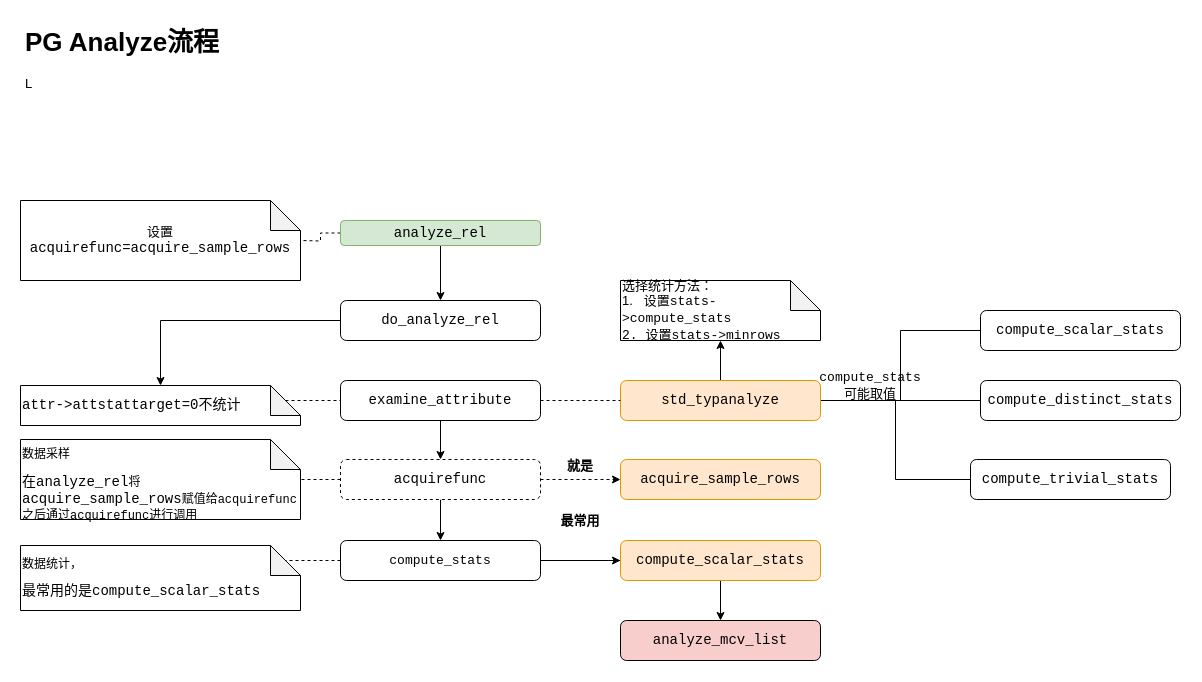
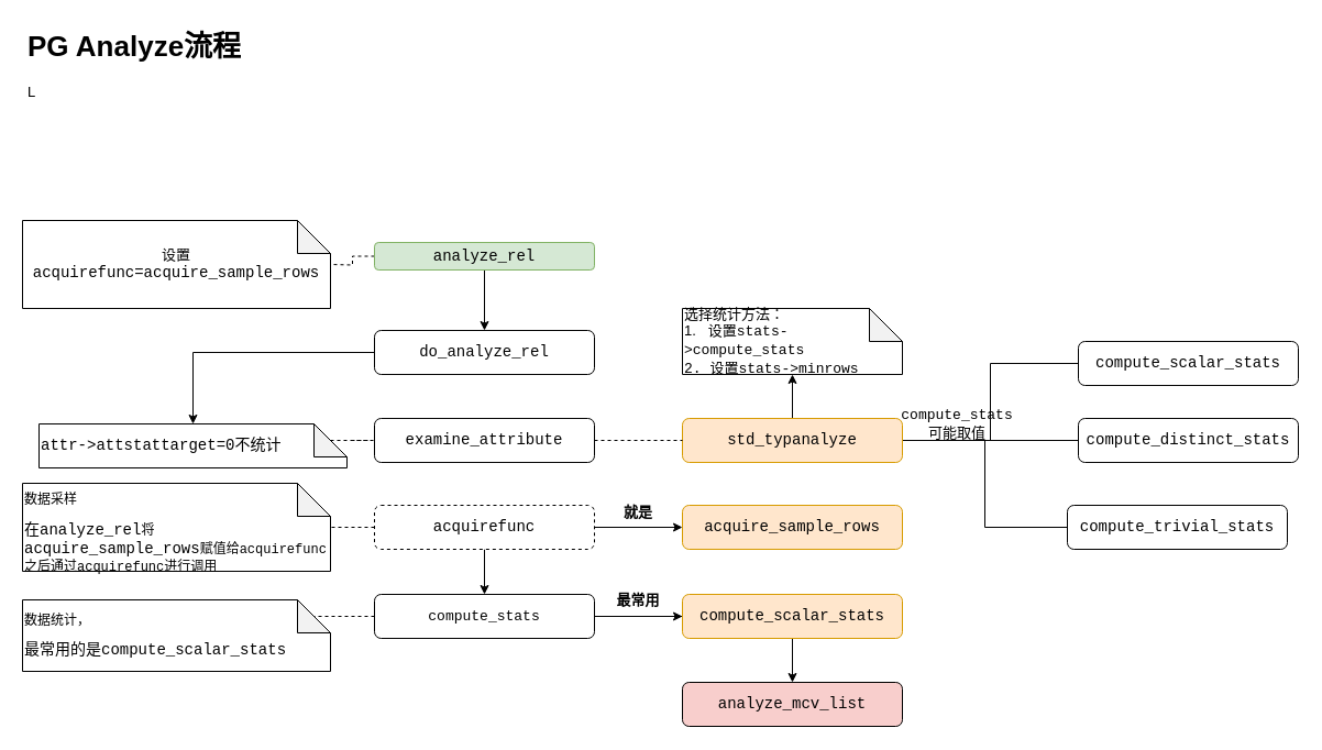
  <mxCell id="0" />
  <mxCell id="1" parent="0" />
  <mxCell id="2" style="edgeStyle=orthogonalEdgeStyle;rounded=0;orthogonalLoop=1;jettySize=auto;html=1;entryX=0.5;entryY=0;entryDx=0;entryDy=0;fontColor=#000000;" edge="1" parent="1" source="5" target="6"><mxGeometry relative="1" as="geometry" /></mxCell>
  <mxCell id="3" style="edgeStyle=orthogonalEdgeStyle;rounded=0;orthogonalLoop=1;jettySize=auto;html=1;exitX=0;exitY=0.5;exitDx=0;exitDy=0;entryX=0;entryY=0;entryDx=265;entryDy=15;entryPerimeter=0;dashed=1;fontSize=13;fontColor=#000000;endArrow=none;endFill=0;" edge="1" parent="1" source="5" target="29"><mxGeometry relative="1" as="geometry" /></mxCell>
  <mxCell id="4" style="edgeStyle=orthogonalEdgeStyle;rounded=0;orthogonalLoop=1;jettySize=auto;html=1;exitX=1;exitY=0.5;exitDx=0;exitDy=0;entryX=0;entryY=0.5;entryDx=0;entryDy=0;fontSize=13;fontColor=#000000;startArrow=none;startFill=0;endArrow=classic;endFill=1;" edge="1" parent="1" source="5" target="30"><mxGeometry relative="1" as="geometry" /></mxCell>
  <mxCell id="5" value="&lt;div style=&quot;font-family: Consolas, &amp;quot;Courier New&amp;quot;, monospace; font-size: 14px; line-height: 19px;&quot;&gt;&lt;span style=&quot;font-size: 13px; text-align: left;&quot;&gt;compute_stats&lt;/span&gt;&lt;/div&gt;" style="rounded=1;whiteSpace=wrap;html=1;" vertex="1" parent="1"><mxGeometry x="340" y="540" width="200" height="40" as="geometry" /></mxCell>
  <mxCell id="6" value="&lt;span style=&quot;font-family: Consolas, &amp;quot;Courier New&amp;quot;, monospace; font-size: 14px; background-color: initial;&quot;&gt;analyze_mcv_list&lt;/span&gt;" style="rounded=1;whiteSpace=wrap;html=1;fillColor=#f8cecc;" vertex="1" parent="1"><mxGeometry x="620" y="620" width="200" height="40" as="geometry" /></mxCell>
  <mxCell id="7" style="edgeStyle=orthogonalEdgeStyle;rounded=0;orthogonalLoop=1;jettySize=auto;html=1;entryX=0.5;entryY=0;entryDx=0;entryDy=0;fontColor=#000000;" edge="1" parent="1" source="10" target="5"><mxGeometry relative="1" as="geometry" /></mxCell>
  <mxCell id="8" style="edgeStyle=orthogonalEdgeStyle;rounded=0;orthogonalLoop=1;jettySize=auto;html=1;dashed=1;fontSize=13;fontColor=#000000;endArrow=none;endFill=0;" edge="1" parent="1" source="10" target="28"><mxGeometry relative="1" as="geometry"><mxPoint x="300" y="480" as="targetPoint" /></mxGeometry></mxCell>
- <mxCell id="9" style="edgeStyle=orthogonalEdgeStyle;rounded=0;orthogonalLoop=1;jettySize=auto;html=1;exitX=1;exitY=0.5;exitDx=0;exitDy=0;entryX=0;entryY=0.5;entryDx=0;entryDy=0;fontSize=13;fontColor=#000000;startArrow=none;startFill=0;endArrow=classic;endFill=1;dashed=1;" edge="1" parent="1" source="10" target="31"><mxGeometry relative="1" as="geometry" /></mxCell>
+ <mxCell id="9" style="edgeStyle=orthogonalEdgeStyle;rounded=0;orthogonalLoop=1;jettySize=auto;html=1;exitX=1;exitY=0.5;exitDx=0;exitDy=0;entryX=0;entryY=0.5;entryDx=0;entryDy=0;fontSize=13;fontColor=#000000;startArrow=none;startFill=0;endArrow=classic;endFill=1;" edge="1" parent="1" source="10" target="31"><mxGeometry relative="1" as="geometry" /></mxCell>
  <mxCell id="10" value="&lt;div style=&quot;font-family: Consolas, &amp;quot;Courier New&amp;quot;, monospace; font-size: 14px; line-height: 19px;&quot;&gt;&lt;div style=&quot;line-height: 19px;&quot;&gt;acquirefunc&lt;/div&gt;&lt;/div&gt;" style="rounded=1;whiteSpace=wrap;html=1;dashed=1;" vertex="1" parent="1"><mxGeometry x="340" y="459" width="200" height="40" as="geometry" /></mxCell>
  <mxCell id="11" style="edgeStyle=orthogonalEdgeStyle;rounded=0;orthogonalLoop=1;jettySize=auto;html=1;exitX=0.5;exitY=0;exitDx=0;exitDy=0;entryX=0.5;entryY=1;entryDx=0;entryDy=0;entryPerimeter=0;fontSize=12;fontColor=#000000;" edge="1" parent="1" source="15" target="24"><mxGeometry relative="1" as="geometry" /></mxCell>
  <mxCell id="12" style="edgeStyle=orthogonalEdgeStyle;rounded=0;orthogonalLoop=1;jettySize=auto;html=1;exitX=1;exitY=0.5;exitDx=0;exitDy=0;entryX=0;entryY=0.5;entryDx=0;entryDy=0;fontSize=13;fontColor=#000000;startArrow=none;startFill=0;endArrow=none;endFill=0;" edge="1" parent="1" source="15" target="34"><mxGeometry relative="1" as="geometry" /></mxCell>
  <mxCell id="13" style="edgeStyle=orthogonalEdgeStyle;rounded=0;orthogonalLoop=1;jettySize=auto;html=1;exitX=1;exitY=0.5;exitDx=0;exitDy=0;entryX=0;entryY=0.5;entryDx=0;entryDy=0;fontSize=13;fontColor=#000000;startArrow=none;startFill=0;endArrow=none;endFill=0;" edge="1" parent="1" source="15" target="35"><mxGeometry relative="1" as="geometry" /></mxCell>
  <mxCell id="14" style="edgeStyle=orthogonalEdgeStyle;rounded=0;orthogonalLoop=1;jettySize=auto;html=1;exitX=1;exitY=0.5;exitDx=0;exitDy=0;entryX=0;entryY=0.5;entryDx=0;entryDy=0;fontSize=13;fontColor=#000000;startArrow=none;startFill=0;endArrow=none;endFill=0;" edge="1" parent="1" source="15" target="36"><mxGeometry relative="1" as="geometry" /></mxCell>
  <mxCell id="15" value="&lt;div style=&quot;font-family: Consolas, &amp;quot;Courier New&amp;quot;, monospace; font-size: 14px; line-height: 19px;&quot;&gt;&lt;div style=&quot;line-height: 19px;&quot;&gt;&lt;div style=&quot;line-height: 19px;&quot;&gt;std_typanalyze&lt;/div&gt;&lt;/div&gt;&lt;/div&gt;" style="rounded=1;whiteSpace=wrap;html=1;fillColor=#ffe6cc;strokeColor=#d79b00;" vertex="1" parent="1"><mxGeometry x="620" y="380" width="200" height="40" as="geometry" /></mxCell>
  <mxCell id="16" style="edgeStyle=orthogonalEdgeStyle;rounded=0;orthogonalLoop=1;jettySize=auto;html=1;exitX=1;exitY=0.5;exitDx=0;exitDy=0;entryX=0;entryY=0.5;entryDx=0;entryDy=0;fontSize=12;fontColor=#000000;endArrow=none;endFill=0;dashed=1;" edge="1" parent="1" source="18" target="15"><mxGeometry relative="1" as="geometry" /></mxCell>
- <mxCell id="17" style="edgeStyle=orthogonalEdgeStyle;rounded=0;orthogonalLoop=1;jettySize=auto;html=1;exitX=0.5;exitY=1;exitDx=0;exitDy=0;entryX=0.5;entryY=0;entryDx=0;entryDy=0;fontSize=13;fontColor=#000000;endArrow=classic;endFill=1;startArrow=none;startFill=0;" edge="1" parent="1" source="18" target="10"><mxGeometry relative="1" as="geometry" /></mxCell>
  <mxCell id="18" value="&lt;div style=&quot;font-family: Consolas, &amp;quot;Courier New&amp;quot;, monospace; font-size: 14px; line-height: 19px;&quot;&gt;examine_attribute&lt;/div&gt;" style="rounded=1;whiteSpace=wrap;html=1;labelBackgroundColor=none;fontSize=12;fontColor=#000000;" vertex="1" parent="1"><mxGeometry x="340" y="380" width="200" height="40" as="geometry" /></mxCell>
  <mxCell id="19" style="edgeStyle=orthogonalEdgeStyle;rounded=0;orthogonalLoop=1;jettySize=auto;html=1;fontSize=12;fontColor=#000000;" edge="1" parent="1" source="20" target="27"><mxGeometry relative="1" as="geometry" /></mxCell>
  <mxCell id="20" value="&lt;div style=&quot;font-family: Consolas, &amp;quot;Courier New&amp;quot;, monospace; font-size: 14px; line-height: 19px;&quot;&gt;do_analyze_rel&lt;/div&gt;" style="rounded=1;whiteSpace=wrap;html=1;labelBackgroundColor=none;fontSize=12;fontColor=#000000;" vertex="1" parent="1"><mxGeometry x="340" y="300" width="200" height="40" as="geometry" /></mxCell>
  <mxCell id="21" style="edgeStyle=orthogonalEdgeStyle;rounded=0;orthogonalLoop=1;jettySize=auto;html=1;entryX=0.5;entryY=0;entryDx=0;entryDy=0;fontSize=12;fontColor=#000000;" edge="1" parent="1" source="23" target="20"><mxGeometry relative="1" as="geometry" /></mxCell>
  <mxCell id="22" style="edgeStyle=orthogonalEdgeStyle;rounded=0;orthogonalLoop=1;jettySize=auto;html=1;exitX=0;exitY=0.5;exitDx=0;exitDy=0;dashed=1;fontSize=13;fontColor=#000000;endArrow=none;endFill=0;" edge="1" parent="1" source="23"><mxGeometry relative="1" as="geometry"><mxPoint x="300" y="240" as="targetPoint" /></mxGeometry></mxCell>
  <mxCell id="23" value="&lt;div style=&quot;font-family: Consolas, &amp;quot;Courier New&amp;quot;, monospace; font-size: 14px; line-height: 19px;&quot;&gt;analyze_rel&lt;/div&gt;" style="rounded=1;whiteSpace=wrap;html=1;labelBackgroundColor=none;fontSize=12;fillColor=#d5e8d4;strokeColor=#82b366;" vertex="1" parent="1"><mxGeometry x="340" y="220" width="200" height="25" as="geometry" /></mxCell>
  <mxCell id="24" value="&lt;font style=&quot;font-size: 13px;&quot;&gt;选择统计方法：&lt;br&gt;1.&amp;nbsp; &amp;nbsp;设置&lt;span style=&quot;font-family: Consolas, &amp;quot;Courier New&amp;quot;, monospace;&quot;&gt;stats&lt;/span&gt;&lt;span style=&quot;font-family: Consolas, &amp;quot;Courier New&amp;quot;, monospace;&quot;&gt;-&amp;gt;&lt;/span&gt;&lt;span style=&quot;font-family: Consolas, &amp;quot;Courier New&amp;quot;, monospace;&quot;&gt;compute_stats&lt;br&gt;2. 设置&lt;/span&gt;&lt;span style=&quot;font-family: Consolas, &amp;quot;Courier New&amp;quot;, monospace;&quot;&gt;stats&lt;/span&gt;&lt;span style=&quot;font-family: Consolas, &amp;quot;Courier New&amp;quot;, monospace;&quot;&gt;-&amp;gt;&lt;/span&gt;&lt;span style=&quot;font-family: Consolas, &amp;quot;Courier New&amp;quot;, monospace;&quot;&gt;minrows&lt;/span&gt;&lt;/font&gt;" style="shape=note;whiteSpace=wrap;html=1;backgroundOutline=1;darkOpacity=0.05;labelBackgroundColor=none;fontSize=12;fontColor=#000000;align=left;" vertex="1" parent="1"><mxGeometry x="620" y="280" width="200" height="60" as="geometry" /></mxCell>
  <mxCell id="25" value="&lt;span style=&quot;text-align: left;&quot;&gt;设置&lt;/span&gt;&lt;span style=&quot;text-align: left; font-family: Consolas, &amp;quot;Courier New&amp;quot;, monospace; font-size: 14px;&quot;&gt;acquirefunc=&lt;/span&gt;&lt;span style=&quot;text-align: left; font-family: Consolas, &amp;quot;Courier New&amp;quot;, monospace; font-size: 14px;&quot;&gt;acquire_sample_rows&lt;/span&gt;" style="shape=note;whiteSpace=wrap;html=1;backgroundOutline=1;darkOpacity=0.05;labelBackgroundColor=none;fontSize=13;fontColor=#000000;" vertex="1" parent="1"><mxGeometry x="20" y="200" width="280" height="80" as="geometry" /></mxCell>
  <mxCell id="26" style="edgeStyle=orthogonalEdgeStyle;rounded=0;orthogonalLoop=1;jettySize=auto;html=1;entryX=0;entryY=0.5;entryDx=0;entryDy=0;dashed=1;fontSize=13;fontColor=#000000;endArrow=none;endFill=0;exitX=0;exitY=0;exitDx=265;exitDy=15;exitPerimeter=0;" edge="1" parent="1" source="27" target="18"><mxGeometry relative="1" as="geometry" /></mxCell>
- <mxCell id="27" value="&lt;span style=&quot;font-family: Consolas, &amp;quot;Courier New&amp;quot;, monospace; font-size: 14px;&quot;&gt;attr-&amp;gt;attstattarget=0不统计&lt;/span&gt;" style="shape=note;whiteSpace=wrap;html=1;backgroundOutline=1;darkOpacity=0.05;labelBackgroundColor=none;fontSize=13;fontColor=#000000;align=left;" vertex="1" parent="1"><mxGeometry x="20" y="385" width="280" height="40" as="geometry" /></mxCell>
+ <mxCell id="27" value="&lt;span style=&quot;font-family: Consolas, &amp;quot;Courier New&amp;quot;, monospace; font-size: 14px;&quot;&gt;attr-&amp;gt;attstattarget=0不统计&lt;/span&gt;" style="shape=note;whiteSpace=wrap;html=1;backgroundOutline=1;darkOpacity=0.05;labelBackgroundColor=none;fontSize=13;fontColor=#000000;align=left;" vertex="1" parent="1"><mxGeometry x="35" y="385" width="280" height="40" as="geometry" /></mxCell>
  <mxCell id="28" value="&lt;p style=&quot;font-size: 12px;&quot;&gt;数据采样&lt;/p&gt;&lt;span style=&quot;font-family: Consolas, &amp;quot;Courier New&amp;quot;, monospace; font-size: 14px; text-align: center;&quot;&gt;在analyze_rel&lt;/span&gt;&lt;span style=&quot;font-size: 12px; background-color: initial;&quot;&gt;将&lt;/span&gt;&lt;span style=&quot;font-family: Consolas, &amp;quot;Courier New&amp;quot;, monospace; font-size: 14px;&quot;&gt;acquire_sample_rows&lt;/span&gt;&lt;span style=&quot;font-size: 12px; background-color: initial;&quot;&gt;赋值给&lt;/span&gt;&lt;span style=&quot;font-size: 12px; background-color: initial; font-family: Consolas, &amp;quot;Courier New&amp;quot;, monospace;&quot;&gt;acquirefunc之后通过&lt;/span&gt;&lt;span style=&quot;font-size: 12px; background-color: initial; font-family: Consolas, &amp;quot;Courier New&amp;quot;, monospace;&quot;&gt;acquirefunc进行调用&lt;/span&gt;" style="shape=note;whiteSpace=wrap;html=1;backgroundOutline=1;darkOpacity=0.05;labelBackgroundColor=none;fontSize=13;fontColor=#000000;align=left;" vertex="1" parent="1"><mxGeometry x="20" y="439" width="280" height="80" as="geometry" /></mxCell>
  <mxCell id="29" value="&lt;p style=&quot;font-size: 12px;&quot;&gt;数据统计，&lt;/p&gt;&lt;p style=&quot;font-size: 12px;&quot;&gt;&lt;span style=&quot;font-family: Consolas, &amp;quot;Courier New&amp;quot;, monospace; font-size: 14px; text-align: center;&quot;&gt;最常用的是compute_scalar_stats&lt;/span&gt;&lt;br&gt;&lt;/p&gt;" style="shape=note;whiteSpace=wrap;html=1;backgroundOutline=1;darkOpacity=0.05;labelBackgroundColor=none;fontSize=13;fontColor=#000000;align=left;" vertex="1" parent="1"><mxGeometry x="20" y="545" width="280" height="65" as="geometry" /></mxCell>
  <mxCell id="30" value="&lt;div style=&quot;font-family: Consolas, &amp;quot;Courier New&amp;quot;, monospace; font-size: 14px; line-height: 19px;&quot;&gt;&lt;span style=&quot;background-color: initial;&quot;&gt;compute_scalar_stats&lt;/span&gt;&lt;br&gt;&lt;/div&gt;" style="rounded=1;whiteSpace=wrap;html=1;fillColor=#ffe6cc;strokeColor=#d79b00;" vertex="1" parent="1"><mxGeometry x="620" y="540" width="200" height="40" as="geometry" /></mxCell>
  <mxCell id="31" value="&lt;div style=&quot;font-family: Consolas, &amp;quot;Courier New&amp;quot;, monospace; font-size: 14px; line-height: 19px;&quot;&gt;&lt;div style=&quot;line-height: 19px;&quot;&gt;&lt;span style=&quot;text-align: left;&quot;&gt;acquire_sample_rows&lt;/span&gt;&lt;br&gt;&lt;/div&gt;&lt;/div&gt;" style="rounded=1;whiteSpace=wrap;html=1;fillColor=#ffe6cc;strokeColor=#d79b00;" vertex="1" parent="1"><mxGeometry x="620" y="459" width="200" height="40" as="geometry" /></mxCell>
  <mxCell id="32" value="&lt;b&gt;就是&lt;/b&gt;" style="text;html=1;strokeColor=none;fillColor=none;align=center;verticalAlign=middle;whiteSpace=wrap;rounded=0;labelBackgroundColor=none;fontSize=13;fontColor=#000000;" vertex="1" parent="1"><mxGeometry x="550" y="450" width="60" height="30" as="geometry" /></mxCell>
- <mxCell id="33" value="&lt;b&gt;最常用&lt;/b&gt;" style="text;html=1;strokeColor=none;fillColor=none;align=center;verticalAlign=middle;whiteSpace=wrap;rounded=0;labelBackgroundColor=none;fontSize=13;fontColor=#000000;" vertex="1" parent="1"><mxGeometry x="550" y="505" width="60" height="30" as="geometry" /></mxCell>
+ <mxCell id="33" value="&lt;b&gt;最常用&lt;/b&gt;" style="text;html=1;strokeColor=none;fillColor=none;align=center;verticalAlign=middle;whiteSpace=wrap;rounded=0;labelBackgroundColor=none;fontSize=13;fontColor=#000000;" vertex="1" parent="1"><mxGeometry x="550" y="530" width="60" height="30" as="geometry" /></mxCell>
  <mxCell id="34" value="&lt;span style=&quot;font-family: Consolas, &amp;quot;Courier New&amp;quot;, monospace; font-size: 14px;&quot;&gt;compute_scalar_stats&lt;/span&gt;" style="rounded=1;whiteSpace=wrap;html=1;" vertex="1" parent="1"><mxGeometry x="980" y="310" width="200" height="40" as="geometry" /></mxCell>
  <mxCell id="35" value="&lt;div style=&quot;font-family: Consolas, &amp;quot;Courier New&amp;quot;, monospace; font-size: 14px; line-height: 19px;&quot;&gt;compute_distinct_stats&lt;/div&gt;" style="rounded=1;whiteSpace=wrap;html=1;" vertex="1" parent="1"><mxGeometry x="980" y="380" width="200" height="40" as="geometry" /></mxCell>
  <mxCell id="36" value="&lt;div style=&quot;font-family: Consolas, &amp;quot;Courier New&amp;quot;, monospace; font-size: 14px; line-height: 19px;&quot;&gt;compute_trivial_stats&lt;/div&gt;" style="rounded=1;whiteSpace=wrap;html=1;" vertex="1" parent="1"><mxGeometry x="970" y="459" width="200" height="40" as="geometry" /></mxCell>
  <mxCell id="37" value="&lt;span style=&quot;font-family: Consolas, &amp;quot;Courier New&amp;quot;, monospace; text-align: left;&quot;&gt;compute_stats可能取值&lt;/span&gt;" style="text;html=1;strokeColor=none;fillColor=none;align=center;verticalAlign=middle;whiteSpace=wrap;rounded=0;labelBackgroundColor=none;fontSize=13;fontColor=#000000;" vertex="1" parent="1"><mxGeometry x="820" y="370" width="100" height="30" as="geometry" /></mxCell>
  <mxCell id="38" value="&lt;h1&gt;PG Analyze流程&lt;/h1&gt;&lt;p&gt;L&lt;/p&gt;" style="text;html=1;strokeColor=none;fillColor=none;spacing=5;spacingTop=-20;whiteSpace=wrap;overflow=hidden;rounded=0;labelBackgroundColor=none;fontSize=13;fontColor=#000000;" vertex="1" parent="1"><mxGeometry x="20" y="20" width="600" height="120" as="geometry" /></mxCell>
